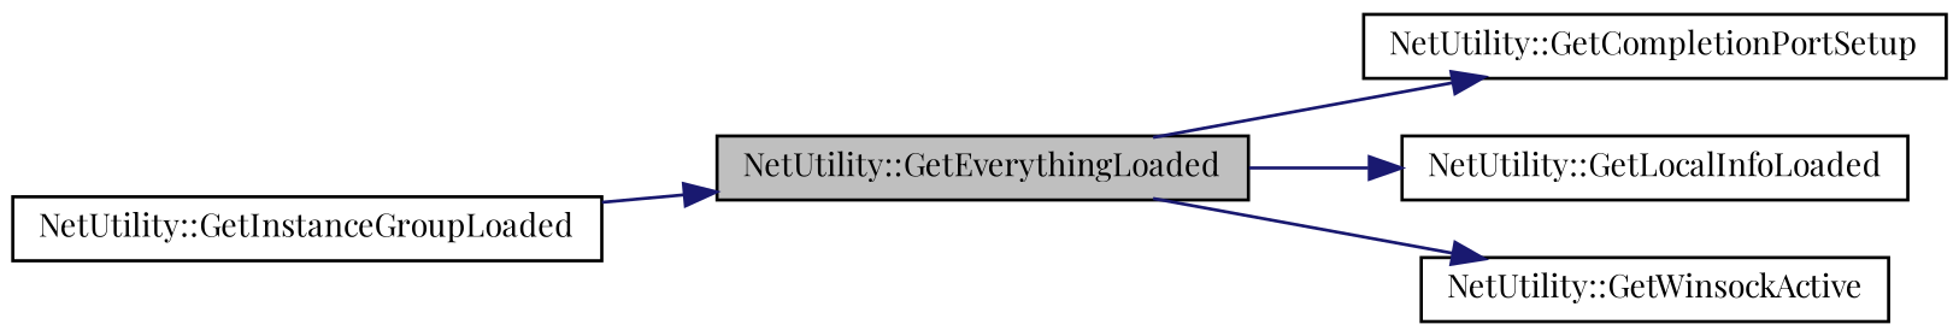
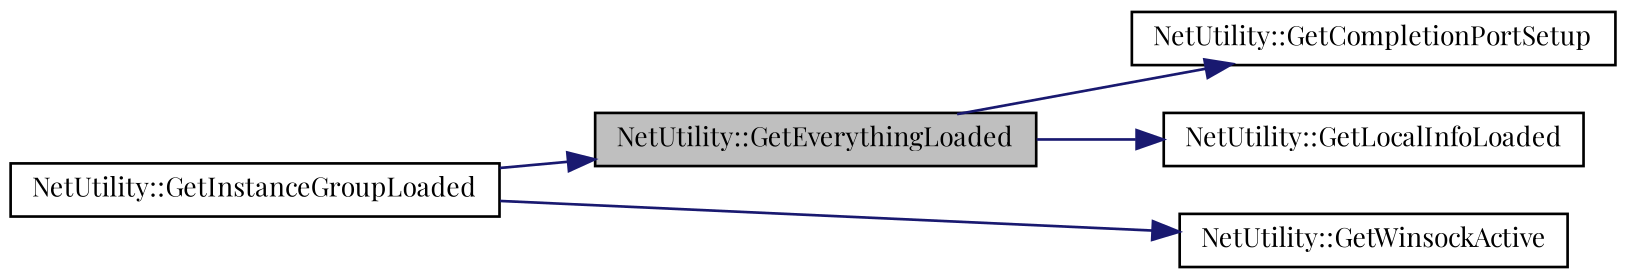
  digraph {
    fontname="Playfair Display"
    rankdir=LR
    node [color=black fillcolor=white fontname="Playfair Display" fontsize=10 shape=record style=filled]
    edge [color=midnightblue fontname="Playfair Display" fontsize=10 labelfontname=FreeSans labelfontsize=10 style=solid]
    n1 [fillcolor=grey75 fontcolor=black height=0.2 label="NetUtility::GetEverythingLoaded" width=0.4]
    n2 [height=0.2 label="NetUtility::GetCompletionPortSetup" width=0.4]
    n3 [height=0.2 label="NetUtility::GetLocalInfoLoaded" width=0.4]
    n4 [height=0.2 label="NetUtility::GetWinsockActive" width=0.4]
    n5 [height=0.2 label="NetUtility::GetInstanceGroupLoaded" width=0.4]
    n1 -> n2
    n1 -> n3
-   n1 -> n4
+   n5 -> n4
    n5 -> n1
  }
